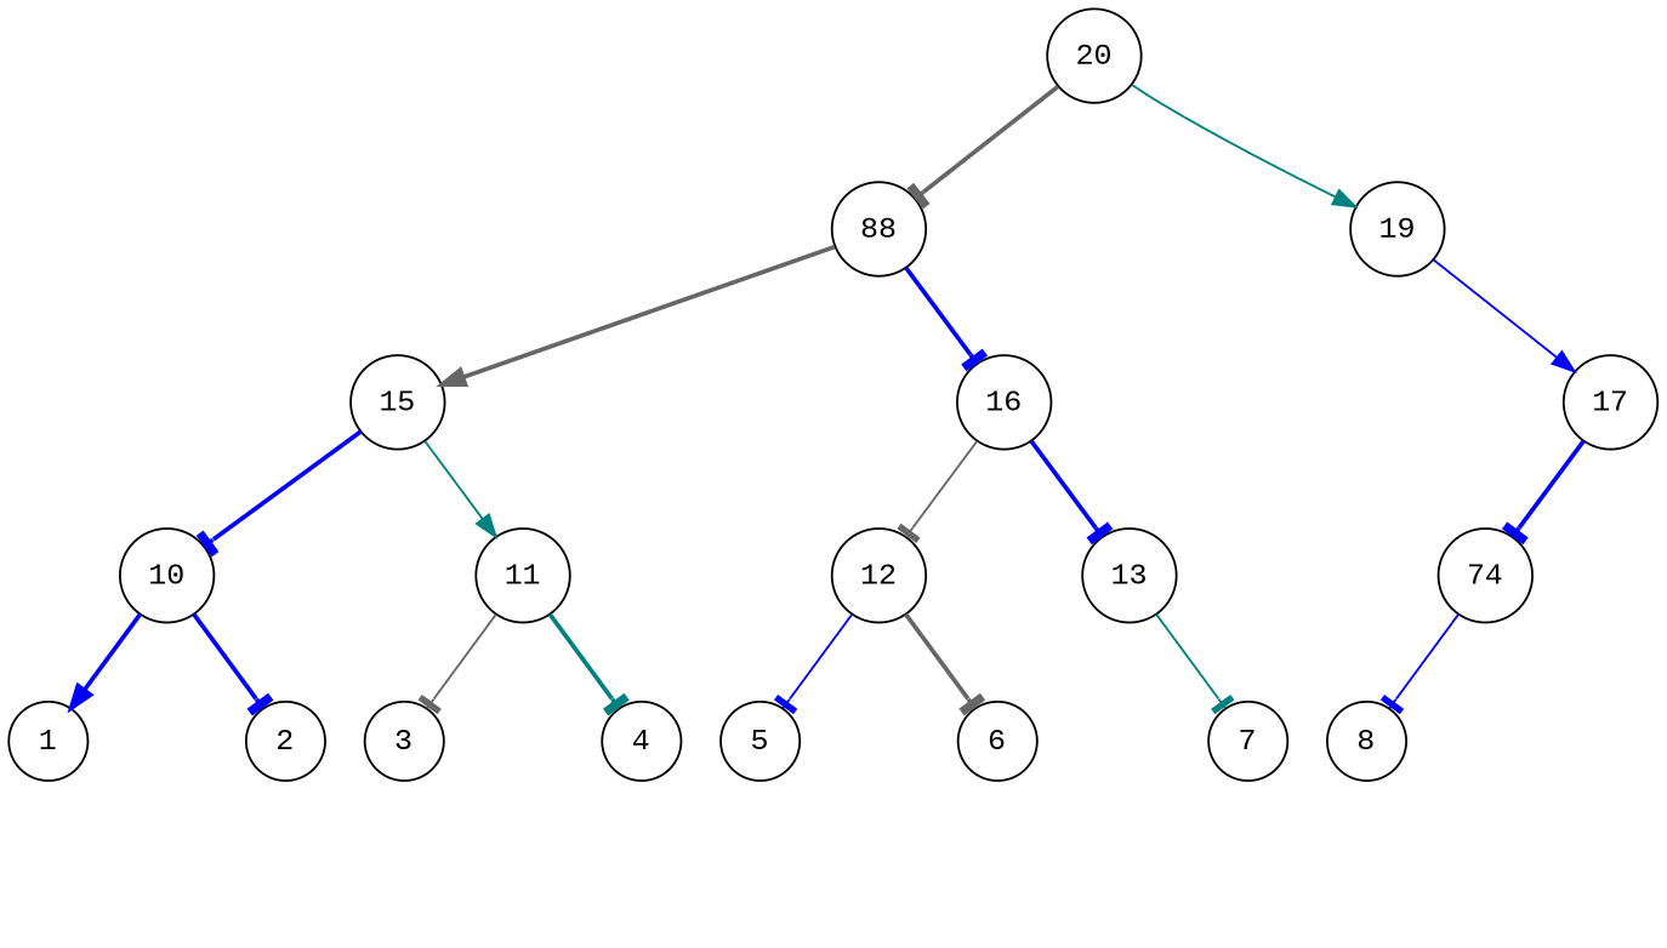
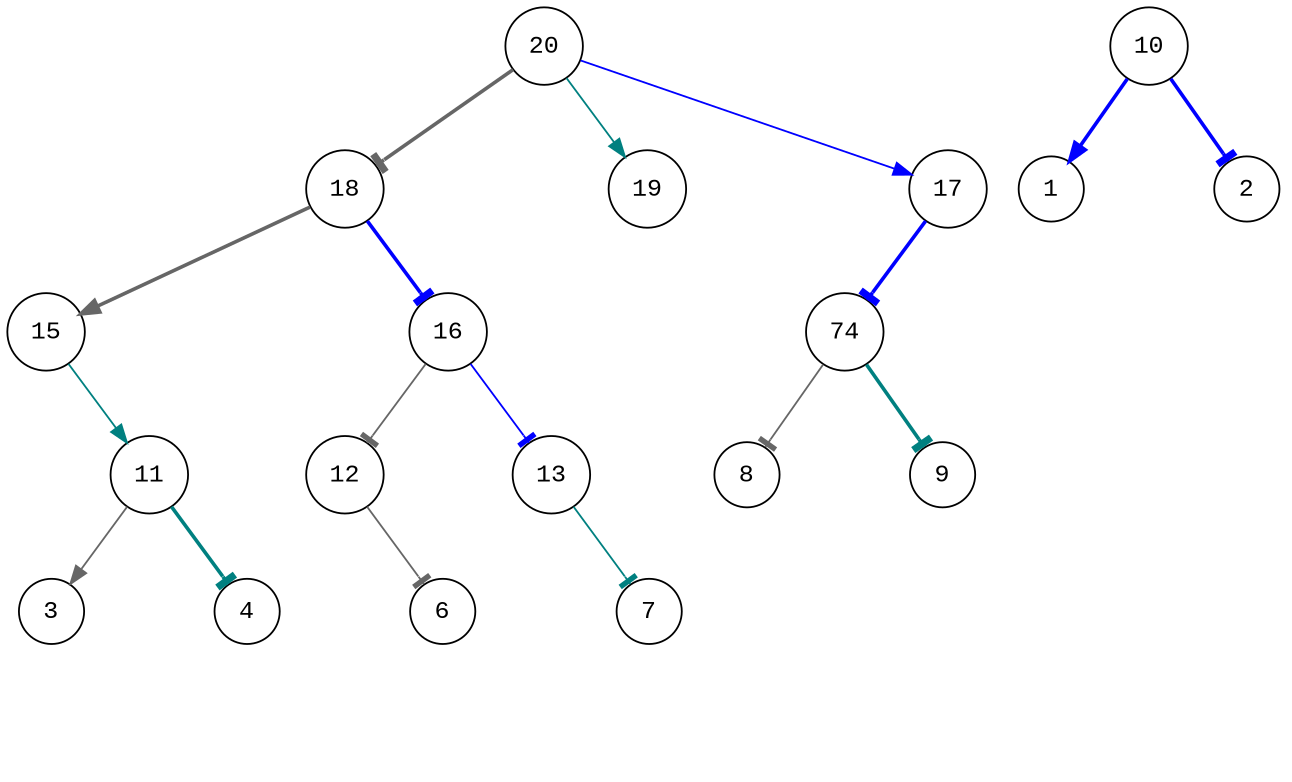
  digraph {
    fontname="Liberation Mono"
    node [fontname="Liberation Mono" shape=circle]
    edge [fontname="Liberation Mono" style=invis weight=10]
    n1 [label=20]
-   n2 [label=88]
+   n2 [label=18]
    n3 [label="#" style=invis]
    n4 [label=19]
    n5 [label=15]
    n6 [label="#" style=invis]
    n7 [label=16]
    n8 [label="#" style=invis]
    n9 [label=17]
    n10 [label=10]
    n11 [label="#" style=invis]
    n12 [label=11]
    n13 [label=12]
    n14 [label="#" style=invis]
    n15 [label=13]
    n16 [label=74]
    n17 [label="#" style=invis]
    n18 [label=1]
    n19 [label="#" style=invis]
    n20 [label=2]
    n21 [label=3]
    n22 [label="#" style=invis]
    n23 [label=4]
-   n24 [label=5]
    n25 [label="#" style=invis]
    n26 [label=6]
    n27 [label="#" style=invis]
    n28 [label=7]
    n29 [label=8]
    n30 [label="#" style=invis]
+   n31 [label=9]
    n32 [label="#" style=invis]
    n33 [label="#" style=invis]
    n34 [label="#" style=invis]
    n35 [label="#" style=invis]
    n36 [label="#" style=invis]
    n37 [label="#" style=invis]
    n38 [label="#" style=invis]
    n39 [label="#" style=invis]
    n40 [label="#" style=invis]
    n1 -> n2 [arrowhead=tee color=gray40 style=bold weight=""]
    n1 -> n3
    n1 -> n4 [arrowhead=normal color=teal style=solid weight=""]
    n2 -> n5 [arrowhead=normal color=gray40 style=bold weight=""]
    n2 -> n6
    n2 -> n7 [arrowhead=tee color=blue style=bold weight=""]
    n4 -> n8
-   n4 -> n9 [arrowhead=normal color=blue style=solid weight=""]
-   n5 -> n10 [arrowhead=tee color=blue style=bold weight=""]
+   n1 -> n9 [arrowhead=normal color=blue style=solid weight=""]
    n5 -> n11
    n5 -> n12 [arrowhead=normal color=teal style=solid weight=""]
    n7 -> n13 [arrowhead=tee color=gray40 style=solid weight=""]
    n7 -> n14
-   n7 -> n15 [arrowhead=tee color=blue style=bold weight=""]
+   n7 -> n15 [arrowhead=tee color=blue style=solid weight=""]
    n9 -> n16 [arrowhead=tee color=blue style=bold weight=""]
    n9 -> n17
    n10 -> n18 [arrowhead=normal color=blue style=bold weight=""]
    n10 -> n19
    n10 -> n20 [arrowhead=tee color=blue style=bold weight=""]
-   n12 -> n21 [arrowhead=tee color=gray40 style=solid weight=""]
+   n12 -> n21 [arrowhead=normal color=gray40 style=solid weight=""]
    n12 -> n22
    n12 -> n23 [arrowhead=tee color=teal style=bold weight=""]
-   n13 -> n24 [arrowhead=tee color=blue style=solid weight=""]
    n13 -> n25
-   n13 -> n26 [arrowhead=tee color=gray40 style=bold weight=""]
+   n13 -> n26 [arrowhead=tee color=gray40 style=solid weight=""]
    n15 -> n27
    n15 -> n28 [arrowhead=tee color=teal style=solid weight=""]
-   n16 -> n29 [arrowhead=tee color=blue style=solid weight=""]
+   n16 -> n29 [arrowhead=tee color=gray40 style=solid weight=""]
    n16 -> n30
+   n16 -> n31 [arrowhead=tee color=teal style=bold weight=""]
    n18 -> n32
    n20 -> n33
    n21 -> n34
    n23 -> n35
-   n24 -> n36
    n26 -> n37
    n28 -> n38
    n29 -> n39
+   n31 -> n40
  }
